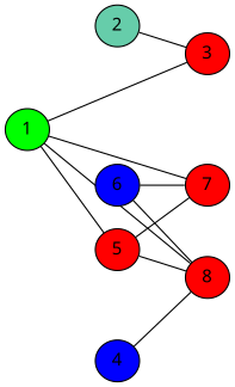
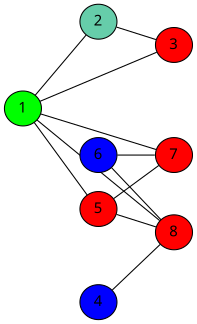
  graph {
    splines=false
    rankdir=LR
    fontname="Noto Sans"
    node [fillcolor=red shape=ellipse style=filled fontname="Noto Sans"]
    edge [fontname="Noto Sans"]
    1 [fillcolor=green height=0.3 width=0.3]
    2 [fillcolor=aquamarine3 height=0.3 width=0.3]
    3 [height=0.3 width=0.3]
    5 [height=0.3 width=0.3]
    7 [height=0.3 width=0.3]
    8 [height=0.3 width=0.3]
    4 [fillcolor=blue height=0.3 width=0.3]
    6 [fillcolor=blue height=0.3 width=0.3]
+   1 -- 2
    1 -- 3
    1 -- 5
    1 -- 7
    1 -- 8
    2 -- 3
    5 -- 7
    5 -- 8
    4 -- 8
    6 -- 7
    6 -- 8
  }
